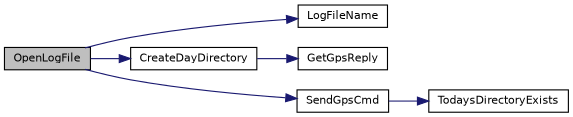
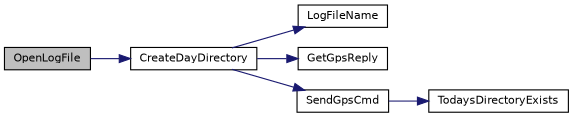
  digraph {
    rankdir=LR
    node [color=black fillcolor=white fontname=Helvetica fontsize=10 shape=record style=filled]
    edge [color=midnightblue fontname=Helvetica fontsize=10 labelfontname=Helvetica labelfontsize=10 style=solid]
    n1 [fillcolor=grey75 fontcolor=black height=0.2 label=OpenLogFile width=0.4]
    n2 [height=0.2 label=CreateDayDirectory width=0.4]
    n3 [height=0.2 label=LogFileName width=0.4]
    n4 [height=0.2 label=SendGpsCmd width=0.4]
    n5 [height=0.2 label=GetGpsReply width=0.4]
    n6 [height=0.2 label=TodaysDirectoryExists width=0.4]
    n1 -> n2
-   n1 -> n3
-   n1 -> n4
+   n2 -> n3
+   n2 -> n4
    n2 -> n5
    n4 -> n6
  }
